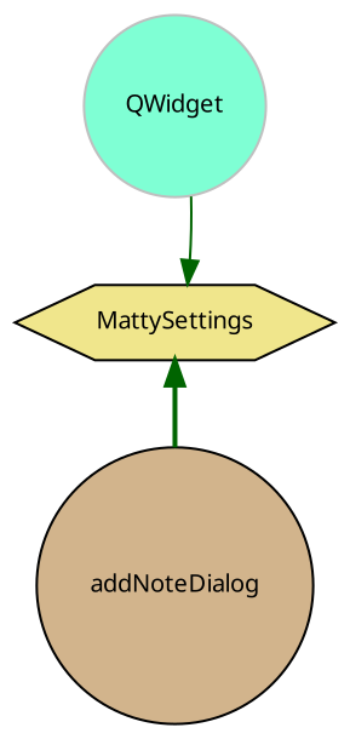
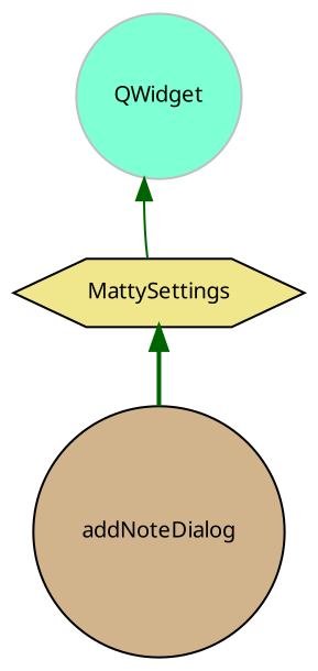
  digraph {
    fontname="Noto Sans"
    rankdir=TB
    node [color=black fontname="Noto Sans" fontsize=10 shape=circle style=filled]
    edge [color=darkgreen dir=back fontname="Noto Sans" fontsize=10 labelfontname=Helvetica labelfontsize=10]
    n1 [color=grey75 fillcolor=aquamarine height=0.2 label=QWidget width=0.4]
    n2 [fillcolor=khaki height=0.2 label=MattySettings shape=hexagon width=0.4]
    n3 [fillcolor=tan height=0.2 label=addNoteDialog width=0.4]
-   n2 -> n1 [style=solid]
+   n1 -> n2 [style=solid]
    n2 -> n3 [style=bold]
  }
